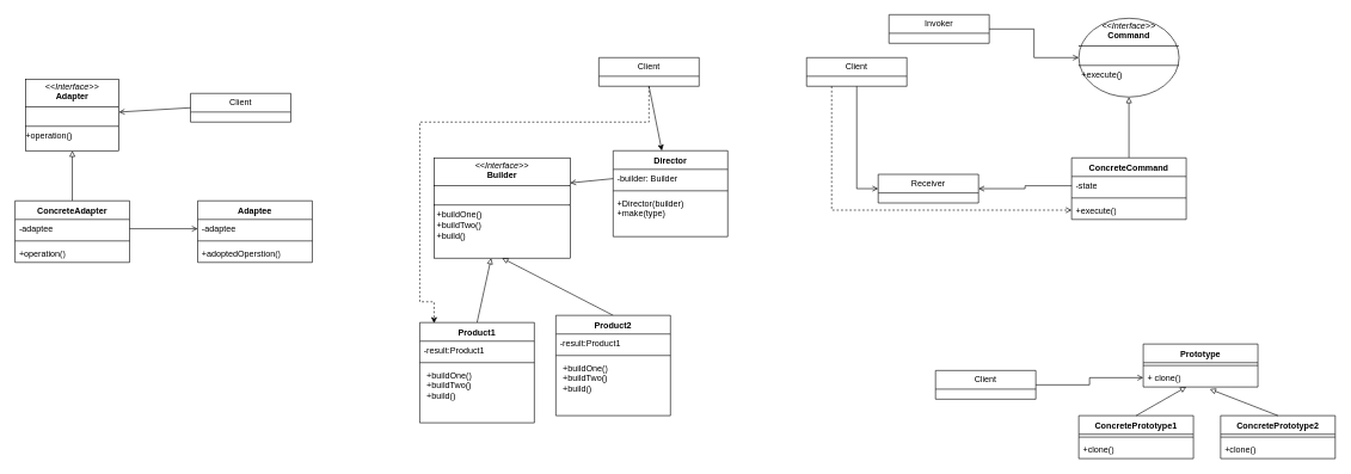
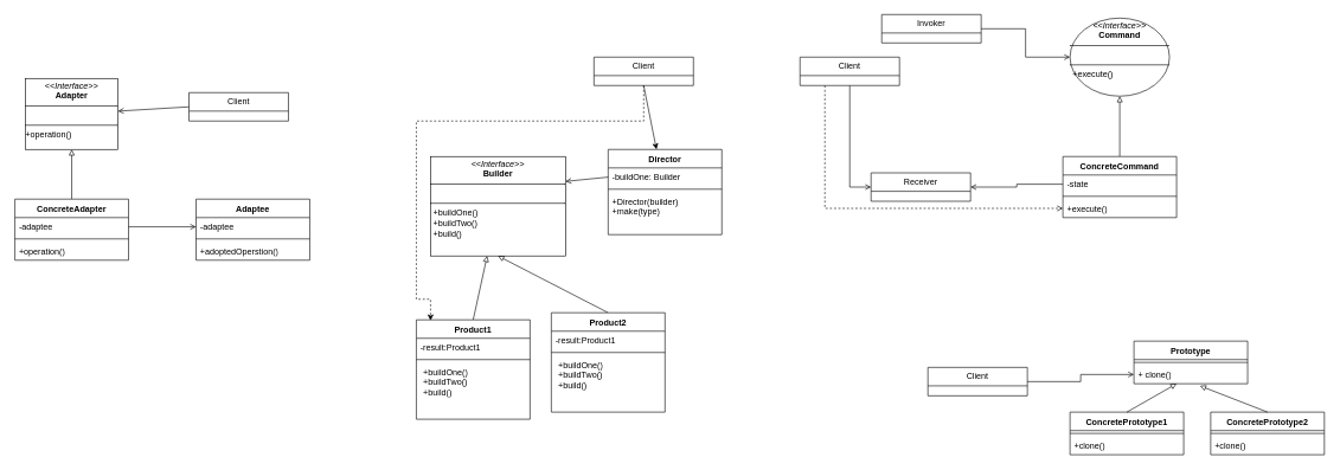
  <mxCell id="0" />
  <mxCell id="1" parent="0" />
  <mxCell id="2" style="rounded=0;orthogonalLoop=1;jettySize=auto;html=1;exitX=0;exitY=0.5;exitDx=0;exitDy=0;endArrow=open;endFill=0;" edge="1" parent="1" source="3" target="4"><mxGeometry relative="1" as="geometry" /></mxCell>
  <mxCell id="3" value="Client" style="swimlane;fontStyle=0;childLayout=stackLayout;horizontal=1;startSize=26;fillColor=none;horizontalStack=0;resizeParent=1;resizeParentMax=0;resizeLast=0;collapsible=1;marginBottom=0;whiteSpace=wrap;html=1;" vertex="1" parent="1"><mxGeometry x="265" y="130" width="140" height="40" as="geometry" /></mxCell>
  <mxCell id="4" value="&lt;p style=&quot;margin:0px;margin-top:4px;text-align:center;&quot;&gt;&lt;i&gt;&amp;lt;&amp;lt;Interface&amp;gt;&amp;gt;&lt;/i&gt;&lt;br&gt;&lt;b&gt;Adapter&lt;/b&gt;&lt;/p&gt;&lt;hr size=&quot;1&quot; style=&quot;border-style:solid;&quot;&gt;&lt;p style=&quot;margin:0px;margin-left:4px;&quot;&gt;&lt;br&gt;&lt;/p&gt;&lt;hr size=&quot;1&quot; style=&quot;border-style:solid;&quot;&gt;+operation()" style="verticalAlign=top;align=left;overflow=fill;html=1;whiteSpace=wrap;" vertex="1" parent="1"><mxGeometry x="35" y="110" width="130" height="100" as="geometry" /></mxCell>
  <mxCell id="5" style="rounded=0;orthogonalLoop=1;jettySize=auto;html=1;exitX=0.5;exitY=0;exitDx=0;exitDy=0;endArrow=block;endFill=0;" edge="1" parent="1" source="6" target="4"><mxGeometry relative="1" as="geometry" /></mxCell>
  <mxCell id="6" value="ConcreteAdapter" style="swimlane;fontStyle=1;align=center;verticalAlign=top;childLayout=stackLayout;horizontal=1;startSize=26;horizontalStack=0;resizeParent=1;resizeParentMax=0;resizeLast=0;collapsible=1;marginBottom=0;whiteSpace=wrap;html=1;" vertex="1" parent="1"><mxGeometry x="20" y="280" width="160" height="86" as="geometry" /></mxCell>
  <mxCell id="7" value="-adaptee" style="text;strokeColor=none;fillColor=none;align=left;verticalAlign=top;spacingLeft=4;spacingRight=4;overflow=hidden;rotatable=0;points=[[0,0.5],[1,0.5]];portConstraint=eastwest;whiteSpace=wrap;html=1;" vertex="1" parent="6"><mxGeometry y="26" width="160" height="26" as="geometry" /></mxCell>
  <mxCell id="8" value="" style="line;strokeWidth=1;fillColor=none;align=left;verticalAlign=middle;spacingTop=-1;spacingLeft=3;spacingRight=3;rotatable=0;labelPosition=right;points=[];portConstraint=eastwest;strokeColor=inherit;" vertex="1" parent="6"><mxGeometry y="52" width="160" height="8" as="geometry" /></mxCell>
  <mxCell id="9" value="+operation()" style="text;strokeColor=none;fillColor=none;align=left;verticalAlign=top;spacingLeft=4;spacingRight=4;overflow=hidden;rotatable=0;points=[[0,0.5],[1,0.5]];portConstraint=eastwest;whiteSpace=wrap;html=1;" vertex="1" parent="6"><mxGeometry y="60" width="160" height="26" as="geometry" /></mxCell>
  <mxCell id="10" value="Adaptee" style="swimlane;fontStyle=1;align=center;verticalAlign=top;childLayout=stackLayout;horizontal=1;startSize=26;horizontalStack=0;resizeParent=1;resizeParentMax=0;resizeLast=0;collapsible=1;marginBottom=0;whiteSpace=wrap;html=1;" vertex="1" parent="1"><mxGeometry x="275" y="280" width="160" height="86" as="geometry" /></mxCell>
  <mxCell id="11" value="-adaptee" style="text;strokeColor=none;fillColor=none;align=left;verticalAlign=top;spacingLeft=4;spacingRight=4;overflow=hidden;rotatable=0;points=[[0,0.5],[1,0.5]];portConstraint=eastwest;whiteSpace=wrap;html=1;" vertex="1" parent="10"><mxGeometry y="26" width="160" height="26" as="geometry" /></mxCell>
  <mxCell id="12" value="" style="line;strokeWidth=1;fillColor=none;align=left;verticalAlign=middle;spacingTop=-1;spacingLeft=3;spacingRight=3;rotatable=0;labelPosition=right;points=[];portConstraint=eastwest;strokeColor=inherit;" vertex="1" parent="10"><mxGeometry y="52" width="160" height="8" as="geometry" /></mxCell>
  <mxCell id="13" value="+adoptedOperstion()" style="text;strokeColor=none;fillColor=none;align=left;verticalAlign=top;spacingLeft=4;spacingRight=4;overflow=hidden;rotatable=0;points=[[0,0.5],[1,0.5]];portConstraint=eastwest;whiteSpace=wrap;html=1;" vertex="1" parent="10"><mxGeometry y="60" width="160" height="26" as="geometry" /></mxCell>
  <mxCell id="14" style="edgeStyle=orthogonalEdgeStyle;rounded=0;orthogonalLoop=1;jettySize=auto;html=1;exitX=1;exitY=0.5;exitDx=0;exitDy=0;entryX=0;entryY=0.5;entryDx=0;entryDy=0;endArrow=open;endFill=0;" edge="1" parent="1" source="7" target="11"><mxGeometry relative="1" as="geometry" /></mxCell>
  <mxCell id="15" style="rounded=0;orthogonalLoop=1;jettySize=auto;html=1;exitX=0.5;exitY=1;exitDx=0;exitDy=0;" edge="1" parent="1" source="16" target="17"><mxGeometry relative="1" as="geometry" /></mxCell>
  <mxCell id="16" value="Client" style="swimlane;fontStyle=0;childLayout=stackLayout;horizontal=1;startSize=26;fillColor=none;horizontalStack=0;resizeParent=1;resizeParentMax=0;resizeLast=0;collapsible=1;marginBottom=0;whiteSpace=wrap;html=1;" vertex="1" parent="1"><mxGeometry x="835" y="80" width="140" height="40" as="geometry" /></mxCell>
  <mxCell id="17" value="Director" style="swimlane;fontStyle=1;align=center;verticalAlign=top;childLayout=stackLayout;horizontal=1;startSize=26;horizontalStack=0;resizeParent=1;resizeParentMax=0;resizeLast=0;collapsible=1;marginBottom=0;whiteSpace=wrap;html=1;" vertex="1" parent="1"><mxGeometry x="855" y="210" width="160" height="120" as="geometry" /></mxCell>
- <mxCell id="18" value="-builder: Builder" style="text;strokeColor=none;fillColor=none;align=left;verticalAlign=top;spacingLeft=4;spacingRight=4;overflow=hidden;rotatable=0;points=[[0,0.5],[1,0.5]];portConstraint=eastwest;whiteSpace=wrap;html=1;" vertex="1" parent="17"><mxGeometry y="26" width="160" height="26" as="geometry" /></mxCell>
+ <mxCell id="18" value="-buildOne: Builder" style="text;strokeColor=none;fillColor=none;align=left;verticalAlign=top;spacingLeft=4;spacingRight=4;overflow=hidden;rotatable=0;points=[[0,0.5],[1,0.5]];portConstraint=eastwest;whiteSpace=wrap;html=1;" vertex="1" parent="17"><mxGeometry y="26" width="160" height="26" as="geometry" /></mxCell>
  <mxCell id="19" value="" style="line;strokeWidth=1;fillColor=none;align=left;verticalAlign=middle;spacingTop=-1;spacingLeft=3;spacingRight=3;rotatable=0;labelPosition=right;points=[];portConstraint=eastwest;strokeColor=inherit;" vertex="1" parent="17"><mxGeometry y="52" width="160" height="8" as="geometry" /></mxCell>
  <mxCell id="20" value="&lt;div&gt;+Director(builder)&lt;/div&gt;&lt;div&gt;+make(type)&lt;/div&gt;" style="text;strokeColor=none;fillColor=none;align=left;verticalAlign=top;spacingLeft=4;spacingRight=4;overflow=hidden;rotatable=0;points=[[0,0.5],[1,0.5]];portConstraint=eastwest;whiteSpace=wrap;html=1;" vertex="1" parent="17"><mxGeometry y="60" width="160" height="60" as="geometry" /></mxCell>
  <mxCell id="21" value="&lt;p style=&quot;margin:0px;margin-top:4px;text-align:center;&quot;&gt;&lt;i&gt;&amp;lt;&amp;lt;Interface&amp;gt;&amp;gt;&lt;/i&gt;&lt;br&gt;&lt;b&gt;Builder&lt;/b&gt;&lt;/p&gt;&lt;hr size=&quot;1&quot; style=&quot;border-style:solid;&quot;&gt;&lt;p style=&quot;margin:0px;margin-left:4px;&quot;&gt;&lt;br&gt;&lt;/p&gt;&lt;hr size=&quot;1&quot; style=&quot;border-style:solid;&quot;&gt;&lt;p style=&quot;margin:0px;margin-left:4px;&quot;&gt;+buildOne()&lt;/p&gt;&lt;p style=&quot;margin:0px;margin-left:4px;&quot;&gt;+buildTwo()&lt;/p&gt;&lt;p style=&quot;margin:0px;margin-left:4px;&quot;&gt;+build()&lt;/p&gt;" style="verticalAlign=top;align=left;overflow=fill;html=1;whiteSpace=wrap;" vertex="1" parent="1"><mxGeometry x="605" y="220" width="190" height="140" as="geometry" /></mxCell>
  <mxCell id="22" style="rounded=0;orthogonalLoop=1;jettySize=auto;html=1;exitX=0.5;exitY=0;exitDx=0;exitDy=0;endArrow=block;endFill=0;" edge="1" parent="1" source="23" target="21"><mxGeometry relative="1" as="geometry" /></mxCell>
  <mxCell id="23" value="Product1" style="swimlane;fontStyle=1;align=center;verticalAlign=top;childLayout=stackLayout;horizontal=1;startSize=26;horizontalStack=0;resizeParent=1;resizeParentMax=0;resizeLast=0;collapsible=1;marginBottom=0;whiteSpace=wrap;html=1;" vertex="1" parent="1"><mxGeometry x="585" y="450" width="160" height="140" as="geometry" /></mxCell>
  <mxCell id="24" value="-result:Product1" style="text;strokeColor=none;fillColor=none;align=left;verticalAlign=top;spacingLeft=4;spacingRight=4;overflow=hidden;rotatable=0;points=[[0,0.5],[1,0.5]];portConstraint=eastwest;whiteSpace=wrap;html=1;" vertex="1" parent="23"><mxGeometry y="26" width="160" height="26" as="geometry" /></mxCell>
  <mxCell id="25" value="" style="line;strokeWidth=1;fillColor=none;align=left;verticalAlign=middle;spacingTop=-1;spacingLeft=3;spacingRight=3;rotatable=0;labelPosition=right;points=[];portConstraint=eastwest;strokeColor=inherit;" vertex="1" parent="23"><mxGeometry y="52" width="160" height="8" as="geometry" /></mxCell>
  <mxCell id="26" value="&lt;p style=&quot;margin:0px;margin-left:4px;&quot;&gt;+buildOne()&lt;/p&gt;&lt;p style=&quot;margin:0px;margin-left:4px;&quot;&gt;+buildTwo()&lt;/p&gt;&lt;p style=&quot;margin:0px;margin-left:4px;&quot;&gt;+build()&lt;/p&gt;" style="text;strokeColor=none;fillColor=none;align=left;verticalAlign=top;spacingLeft=4;spacingRight=4;overflow=hidden;rotatable=0;points=[[0,0.5],[1,0.5]];portConstraint=eastwest;whiteSpace=wrap;html=1;" vertex="1" parent="23"><mxGeometry y="60" width="160" height="80" as="geometry" /></mxCell>
  <mxCell id="27" style="rounded=0;orthogonalLoop=1;jettySize=auto;html=1;exitX=0.5;exitY=0;exitDx=0;exitDy=0;entryX=0.5;entryY=1;entryDx=0;entryDy=0;endArrow=block;endFill=0;" edge="1" parent="1" source="28" target="21"><mxGeometry relative="1" as="geometry" /></mxCell>
  <mxCell id="28" value="Product2" style="swimlane;fontStyle=1;align=center;verticalAlign=top;childLayout=stackLayout;horizontal=1;startSize=26;horizontalStack=0;resizeParent=1;resizeParentMax=0;resizeLast=0;collapsible=1;marginBottom=0;whiteSpace=wrap;html=1;" vertex="1" parent="1"><mxGeometry x="775" y="440" width="160" height="140" as="geometry" /></mxCell>
  <mxCell id="29" value="-result:Product1" style="text;strokeColor=none;fillColor=none;align=left;verticalAlign=top;spacingLeft=4;spacingRight=4;overflow=hidden;rotatable=0;points=[[0,0.5],[1,0.5]];portConstraint=eastwest;whiteSpace=wrap;html=1;" vertex="1" parent="28"><mxGeometry y="26" width="160" height="26" as="geometry" /></mxCell>
  <mxCell id="30" value="" style="line;strokeWidth=1;fillColor=none;align=left;verticalAlign=middle;spacingTop=-1;spacingLeft=3;spacingRight=3;rotatable=0;labelPosition=right;points=[];portConstraint=eastwest;strokeColor=inherit;" vertex="1" parent="28"><mxGeometry y="52" width="160" height="8" as="geometry" /></mxCell>
  <mxCell id="31" value="&lt;p style=&quot;margin:0px;margin-left:4px;&quot;&gt;+buildOne()&lt;/p&gt;&lt;p style=&quot;margin:0px;margin-left:4px;&quot;&gt;+buildTwo()&lt;/p&gt;&lt;p style=&quot;margin:0px;margin-left:4px;&quot;&gt;+build()&lt;/p&gt;" style="text;strokeColor=none;fillColor=none;align=left;verticalAlign=top;spacingLeft=4;spacingRight=4;overflow=hidden;rotatable=0;points=[[0,0.5],[1,0.5]];portConstraint=eastwest;whiteSpace=wrap;html=1;" vertex="1" parent="28"><mxGeometry y="60" width="160" height="80" as="geometry" /></mxCell>
  <mxCell id="32" style="rounded=0;orthogonalLoop=1;jettySize=auto;html=1;exitX=0;exitY=0.5;exitDx=0;exitDy=0;entryX=1;entryY=0.25;entryDx=0;entryDy=0;endArrow=open;endFill=0;" edge="1" parent="1" source="18" target="21"><mxGeometry relative="1" as="geometry" /></mxCell>
  <mxCell id="33" style="edgeStyle=orthogonalEdgeStyle;rounded=0;orthogonalLoop=1;jettySize=auto;html=1;exitX=0.5;exitY=1;exitDx=0;exitDy=0;entryX=0.125;entryY=0.007;entryDx=0;entryDy=0;entryPerimeter=0;dashed=1;" edge="1" parent="1" source="16" target="23"><mxGeometry relative="1" as="geometry"><Array as="points"><mxPoint x="905" y="170" /><mxPoint x="585" y="170" /><mxPoint x="585" y="421" /></Array></mxGeometry></mxCell>
  <mxCell id="34" style="edgeStyle=orthogonalEdgeStyle;rounded=0;orthogonalLoop=1;jettySize=auto;html=1;exitX=0.5;exitY=1;exitDx=0;exitDy=0;entryX=0;entryY=0.5;entryDx=0;entryDy=0;endArrow=open;endFill=0;" edge="1" parent="1" source="36" target="37"><mxGeometry relative="1" as="geometry" /></mxCell>
  <mxCell id="35" style="edgeStyle=orthogonalEdgeStyle;rounded=0;orthogonalLoop=1;jettySize=auto;html=1;exitX=0.25;exitY=1;exitDx=0;exitDy=0;entryX=0;entryY=0.5;entryDx=0;entryDy=0;dashed=1;endArrow=open;endFill=0;" edge="1" parent="1" source="36" target="45"><mxGeometry relative="1" as="geometry" /></mxCell>
  <mxCell id="36" value="Client" style="swimlane;fontStyle=0;childLayout=stackLayout;horizontal=1;startSize=26;fillColor=none;horizontalStack=0;resizeParent=1;resizeParentMax=0;resizeLast=0;collapsible=1;marginBottom=0;whiteSpace=wrap;html=1;" vertex="1" parent="1"><mxGeometry x="1125" y="80" width="140" height="40" as="geometry" /></mxCell>
  <mxCell id="37" value="Receiver" style="swimlane;fontStyle=0;childLayout=stackLayout;horizontal=1;startSize=26;fillColor=none;horizontalStack=0;resizeParent=1;resizeParentMax=0;resizeLast=0;collapsible=1;marginBottom=0;whiteSpace=wrap;html=1;" vertex="1" parent="1"><mxGeometry x="1225" y="243" width="140" height="40" as="geometry" /></mxCell>
  <mxCell id="38" style="edgeStyle=orthogonalEdgeStyle;rounded=0;orthogonalLoop=1;jettySize=auto;html=1;exitX=1;exitY=0.5;exitDx=0;exitDy=0;endArrow=open;endFill=0;" edge="1" parent="1" source="39" target="40"><mxGeometry relative="1" as="geometry" /></mxCell>
  <mxCell id="39" value="Invoker" style="swimlane;fontStyle=0;childLayout=stackLayout;horizontal=1;startSize=26;fillColor=none;horizontalStack=0;resizeParent=1;resizeParentMax=0;resizeLast=0;collapsible=1;marginBottom=0;whiteSpace=wrap;html=1;" vertex="1" parent="1"><mxGeometry x="1240" y="20" width="140" height="40" as="geometry" /></mxCell>
  <mxCell id="40" value="&lt;p style=&quot;margin:0px;margin-top:4px;text-align:center;&quot;&gt;&lt;i&gt;&amp;lt;&amp;lt;Interface&amp;gt;&amp;gt;&lt;/i&gt;&lt;br&gt;&lt;b&gt;Command&lt;/b&gt;&lt;/p&gt;&lt;hr size=&quot;1&quot; style=&quot;border-style:solid;&quot;&gt;&lt;br&gt;&lt;hr size=&quot;1&quot; style=&quot;border-style:solid;&quot;&gt;&lt;p style=&quot;margin:0px;margin-left:4px;&quot;&gt;+execute()&lt;/p&gt;" style="ellipse;verticalAlign=top;align=left;overflow=fill;html=1;whiteSpace=wrap;" vertex="1" parent="1"><mxGeometry x="1505" y="25" width="140" height="110" as="geometry" /></mxCell>
  <mxCell id="41" style="edgeStyle=orthogonalEdgeStyle;rounded=0;orthogonalLoop=1;jettySize=auto;html=1;exitX=0.5;exitY=0;exitDx=0;exitDy=0;entryX=0.5;entryY=1;entryDx=0;entryDy=0;endArrow=block;endFill=0;" edge="1" parent="1" source="42" target="40"><mxGeometry relative="1" as="geometry" /></mxCell>
  <mxCell id="42" value="ConcreteCommand" style="swimlane;fontStyle=1;align=center;verticalAlign=top;childLayout=stackLayout;horizontal=1;startSize=26;horizontalStack=0;resizeParent=1;resizeParentMax=0;resizeLast=0;collapsible=1;marginBottom=0;whiteSpace=wrap;html=1;" vertex="1" parent="1"><mxGeometry x="1495" y="220" width="160" height="86" as="geometry" /></mxCell>
  <mxCell id="43" value="-state" style="text;strokeColor=none;fillColor=none;align=left;verticalAlign=top;spacingLeft=4;spacingRight=4;overflow=hidden;rotatable=0;points=[[0,0.5],[1,0.5]];portConstraint=eastwest;whiteSpace=wrap;html=1;" vertex="1" parent="42"><mxGeometry y="26" width="160" height="26" as="geometry" /></mxCell>
  <mxCell id="44" value="" style="line;strokeWidth=1;fillColor=none;align=left;verticalAlign=middle;spacingTop=-1;spacingLeft=3;spacingRight=3;rotatable=0;labelPosition=right;points=[];portConstraint=eastwest;strokeColor=inherit;" vertex="1" parent="42"><mxGeometry y="52" width="160" height="8" as="geometry" /></mxCell>
  <mxCell id="45" value="+execute()" style="text;strokeColor=none;fillColor=none;align=left;verticalAlign=top;spacingLeft=4;spacingRight=4;overflow=hidden;rotatable=0;points=[[0,0.5],[1,0.5]];portConstraint=eastwest;whiteSpace=wrap;html=1;" vertex="1" parent="42"><mxGeometry y="60" width="160" height="26" as="geometry" /></mxCell>
  <mxCell id="46" style="edgeStyle=orthogonalEdgeStyle;rounded=0;orthogonalLoop=1;jettySize=auto;html=1;exitX=0;exitY=0.5;exitDx=0;exitDy=0;endArrow=open;endFill=0;" edge="1" parent="1" source="43" target="37"><mxGeometry relative="1" as="geometry" /></mxCell>
  <mxCell id="47" style="edgeStyle=orthogonalEdgeStyle;rounded=0;orthogonalLoop=1;jettySize=auto;html=1;exitX=1;exitY=0.5;exitDx=0;exitDy=0;entryX=0;entryY=0.5;entryDx=0;entryDy=0;endArrow=open;endFill=0;" edge="1" parent="1" source="48" target="51"><mxGeometry relative="1" as="geometry" /></mxCell>
  <mxCell id="48" value="Client" style="swimlane;fontStyle=0;childLayout=stackLayout;horizontal=1;startSize=26;fillColor=none;horizontalStack=0;resizeParent=1;resizeParentMax=0;resizeLast=0;collapsible=1;marginBottom=0;whiteSpace=wrap;html=1;" vertex="1" parent="1"><mxGeometry x="1305" y="517" width="140" height="40" as="geometry" /></mxCell>
  <mxCell id="49" value="Prototype" style="swimlane;fontStyle=1;align=center;verticalAlign=top;childLayout=stackLayout;horizontal=1;startSize=26;horizontalStack=0;resizeParent=1;resizeParentMax=0;resizeLast=0;collapsible=1;marginBottom=0;whiteSpace=wrap;html=1;" vertex="1" parent="1"><mxGeometry x="1595" y="480" width="160" height="60" as="geometry" /></mxCell>
  <mxCell id="50" value="" style="line;strokeWidth=1;fillColor=none;align=left;verticalAlign=middle;spacingTop=-1;spacingLeft=3;spacingRight=3;rotatable=0;labelPosition=right;points=[];portConstraint=eastwest;strokeColor=inherit;" vertex="1" parent="49"><mxGeometry y="26" width="160" height="8" as="geometry" /></mxCell>
  <mxCell id="51" value="+ clone()" style="text;strokeColor=none;fillColor=none;align=left;verticalAlign=top;spacingLeft=4;spacingRight=4;overflow=hidden;rotatable=0;points=[[0,0.5],[1,0.5]];portConstraint=eastwest;whiteSpace=wrap;html=1;" vertex="1" parent="49"><mxGeometry y="34" width="160" height="26" as="geometry" /></mxCell>
  <mxCell id="52" value="ConcretePrototype1" style="swimlane;fontStyle=1;align=center;verticalAlign=top;childLayout=stackLayout;horizontal=1;startSize=26;horizontalStack=0;resizeParent=1;resizeParentMax=0;resizeLast=0;collapsible=1;marginBottom=0;whiteSpace=wrap;html=1;" vertex="1" parent="1"><mxGeometry x="1505" y="580" width="160" height="60" as="geometry" /></mxCell>
  <mxCell id="53" value="" style="line;strokeWidth=1;fillColor=none;align=left;verticalAlign=middle;spacingTop=-1;spacingLeft=3;spacingRight=3;rotatable=0;labelPosition=right;points=[];portConstraint=eastwest;strokeColor=inherit;" vertex="1" parent="52"><mxGeometry y="26" width="160" height="8" as="geometry" /></mxCell>
  <mxCell id="54" value="+clone()" style="text;strokeColor=none;fillColor=none;align=left;verticalAlign=top;spacingLeft=4;spacingRight=4;overflow=hidden;rotatable=0;points=[[0,0.5],[1,0.5]];portConstraint=eastwest;whiteSpace=wrap;html=1;" vertex="1" parent="52"><mxGeometry y="34" width="160" height="26" as="geometry" /></mxCell>
  <mxCell id="55" value="ConcretePrototype2" style="swimlane;fontStyle=1;align=center;verticalAlign=top;childLayout=stackLayout;horizontal=1;startSize=26;horizontalStack=0;resizeParent=1;resizeParentMax=0;resizeLast=0;collapsible=1;marginBottom=0;whiteSpace=wrap;html=1;" vertex="1" parent="1"><mxGeometry x="1703" y="580" width="160" height="60" as="geometry" /></mxCell>
  <mxCell id="56" value="" style="line;strokeWidth=1;fillColor=none;align=left;verticalAlign=middle;spacingTop=-1;spacingLeft=3;spacingRight=3;rotatable=0;labelPosition=right;points=[];portConstraint=eastwest;strokeColor=inherit;" vertex="1" parent="55"><mxGeometry y="26" width="160" height="8" as="geometry" /></mxCell>
  <mxCell id="57" value="+clone()" style="text;strokeColor=none;fillColor=none;align=left;verticalAlign=top;spacingLeft=4;spacingRight=4;overflow=hidden;rotatable=0;points=[[0,0.5],[1,0.5]];portConstraint=eastwest;whiteSpace=wrap;html=1;" vertex="1" parent="55"><mxGeometry y="34" width="160" height="26" as="geometry" /></mxCell>
  <mxCell id="58" style="rounded=0;orthogonalLoop=1;jettySize=auto;html=1;exitX=0.5;exitY=0;exitDx=0;exitDy=0;entryX=0.375;entryY=1;entryDx=0;entryDy=0;entryPerimeter=0;endArrow=block;endFill=0;" edge="1" parent="1" source="52" target="51"><mxGeometry relative="1" as="geometry" /></mxCell>
  <mxCell id="59" style="rounded=0;orthogonalLoop=1;jettySize=auto;html=1;exitX=0.5;exitY=0;exitDx=0;exitDy=0;entryX=0.581;entryY=1.115;entryDx=0;entryDy=0;entryPerimeter=0;endArrow=block;endFill=0;" edge="1" parent="1" source="55" target="51"><mxGeometry relative="1" as="geometry" /></mxCell>
